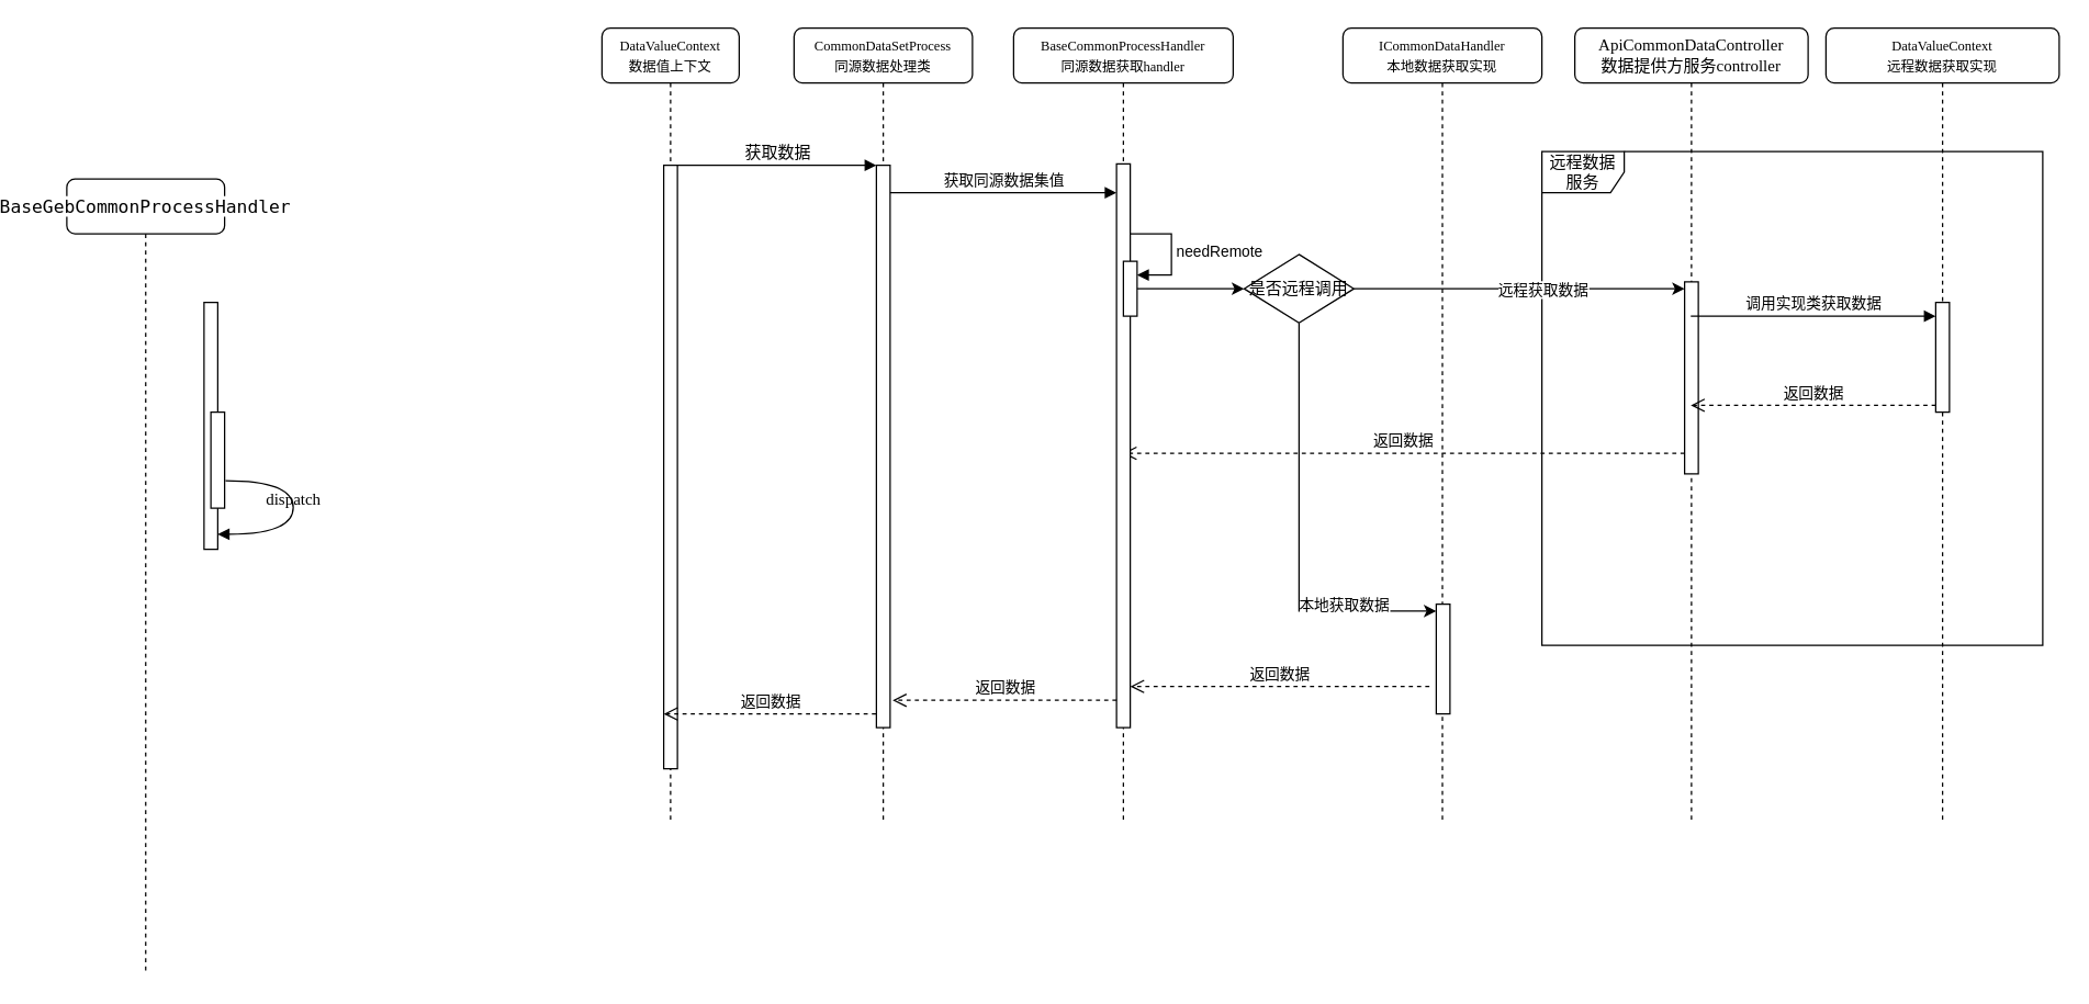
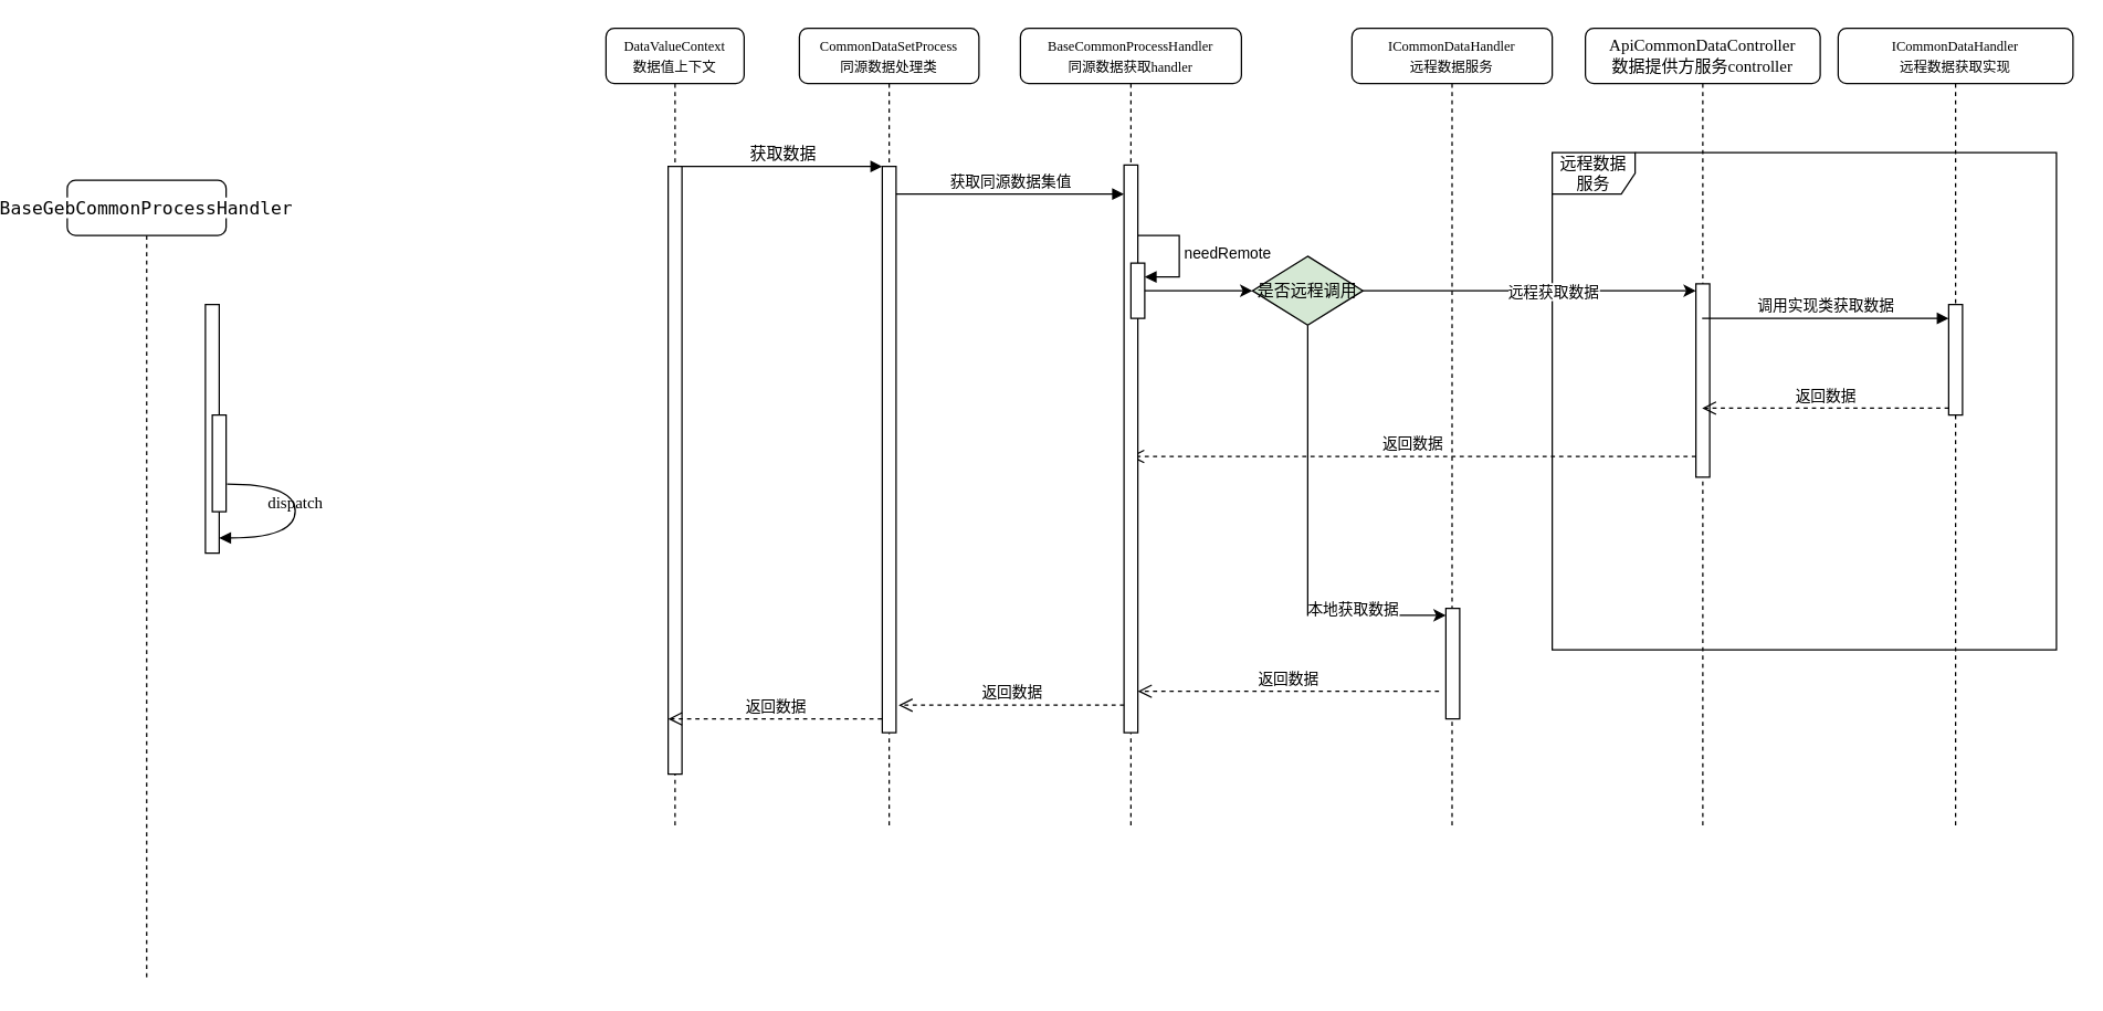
  <mxCell id="0" />
  <mxCell id="1" parent="0" />
  <mxCell id="2" value="&lt;font style=&quot;font-size: 10px;&quot;&gt;CommonDataSetProcess&lt;/font&gt;&lt;div&gt;&lt;font style=&quot;font-size: 10px;&quot;&gt;同源数据处理类&lt;/font&gt;&lt;/div&gt;" style="shape=umlLifeline;perimeter=lifelinePerimeter;whiteSpace=wrap;html=1;container=1;collapsible=0;recursiveResize=0;outlineConnect=0;rounded=1;shadow=0;comic=0;labelBackgroundColor=none;strokeWidth=1;fontFamily=Verdana;fontSize=12;align=center;" parent="1" vertex="1"><mxGeometry x="550" y="20" width="130" height="580" as="geometry" /></mxCell>
  <mxCell id="3" value="" style="html=1;points=[];perimeter=orthogonalPerimeter;rounded=0;shadow=0;comic=0;labelBackgroundColor=none;strokeWidth=1;fontFamily=Verdana;fontSize=12;align=center;" parent="2" vertex="1"><mxGeometry x="60" y="100" width="10" height="410" as="geometry" /></mxCell>
  <mxCell id="4" value="获取同源数据集值" style="html=1;verticalAlign=bottom;endArrow=block;curved=0;rounded=0;entryX=0;entryY=0;entryDx=0;entryDy=5;" edge="1" parent="2"><mxGeometry relative="1" as="geometry"><mxPoint x="70" y="120" as="sourcePoint" /><mxPoint x="235" y="120" as="targetPoint" /></mxGeometry></mxCell>
  <mxCell id="5" value="&lt;pre style=&quot;&quot;&gt;&lt;font style=&quot;&quot; face=&quot;JetBrains Mono, monospace&quot;&gt;&lt;span style=&quot;font-size: 13.067px; background-color: rgb(255, 255, 255);&quot;&gt;BaseGebCommonProcessHandler&lt;/span&gt;&lt;span style=&quot;color: rgb(169, 183, 198); background-color: rgb(43, 43, 43); font-size: 9.8pt;&quot;&gt;&lt;br&gt;&lt;/span&gt;&lt;/font&gt;&lt;/pre&gt;" style="shape=umlLifeline;perimeter=lifelinePerimeter;whiteSpace=wrap;html=1;container=1;collapsible=0;recursiveResize=0;outlineConnect=0;rounded=1;shadow=0;comic=0;labelBackgroundColor=none;strokeWidth=1;fontFamily=Verdana;fontSize=12;align=center;" parent="1" vertex="1"><mxGeometry x="20" y="130" width="115" height="580" as="geometry" /></mxCell>
  <mxCell id="6" value="" style="html=1;points=[];perimeter=orthogonalPerimeter;rounded=0;shadow=0;comic=0;labelBackgroundColor=none;strokeWidth=1;fontFamily=Verdana;fontSize=12;align=center;" parent="5" vertex="1"><mxGeometry x="100" y="90" width="10" height="180" as="geometry" /></mxCell>
  <mxCell id="7" value="" style="html=1;points=[];perimeter=orthogonalPerimeter;rounded=0;shadow=0;comic=0;labelBackgroundColor=none;strokeWidth=1;fontFamily=Verdana;fontSize=12;align=center;" parent="5" vertex="1"><mxGeometry x="105" y="170" width="10" height="70" as="geometry" /></mxCell>
  <mxCell id="8" value="dispatch" style="html=1;verticalAlign=bottom;endArrow=block;labelBackgroundColor=none;fontFamily=Verdana;fontSize=12;elbow=vertical;edgeStyle=orthogonalEdgeStyle;curved=1;exitX=1.066;exitY=0.713;exitPerimeter=0;" parent="5" source="7" edge="1"><mxGeometry relative="1" as="geometry"><mxPoint x="125.333" y="220" as="sourcePoint" /><mxPoint x="110" y="259" as="targetPoint" /><Array as="points"><mxPoint x="165" y="220" /><mxPoint x="165" y="259" /></Array></mxGeometry></mxCell>
- <mxCell id="9" value="&lt;span style=&quot;font-size: 10px;&quot;&gt;ICommonDataHandler&lt;/span&gt;&lt;div&gt;&lt;span style=&quot;font-size: 10px;&quot;&gt;本地数据获取实现&lt;/span&gt;&lt;/div&gt;" style="shape=umlLifeline;perimeter=lifelinePerimeter;whiteSpace=wrap;html=1;container=1;collapsible=0;recursiveResize=0;outlineConnect=0;rounded=1;shadow=0;comic=0;labelBackgroundColor=none;strokeWidth=1;fontFamily=Verdana;fontSize=12;align=center;" parent="1" vertex="1"><mxGeometry x="950" y="20" width="145" height="580" as="geometry" /></mxCell>
- <mxCell id="10" value="是否远程调用" style="rhombus;whiteSpace=wrap;html=1;" vertex="1" parent="9"><mxGeometry x="-72" y="165" width="80" height="50" as="geometry" /></mxCell>
+ <mxCell id="9" value="&lt;span style=&quot;font-size: 10px;&quot;&gt;ICommonDataHandler&lt;/span&gt;&lt;div&gt;&lt;span style=&quot;font-size: 10px;&quot;&gt;远程数据服务&lt;/span&gt;&lt;/div&gt;" style="shape=umlLifeline;perimeter=lifelinePerimeter;whiteSpace=wrap;html=1;container=1;collapsible=0;recursiveResize=0;outlineConnect=0;rounded=1;shadow=0;comic=0;labelBackgroundColor=none;strokeWidth=1;fontFamily=Verdana;fontSize=12;align=center;" parent="1" vertex="1"><mxGeometry x="950" y="20" width="145" height="580" as="geometry" /></mxCell>
+ <mxCell id="10" value="是否远程调用" style="rhombus;whiteSpace=wrap;html=1;fillColor=#d5e8d4;" vertex="1" parent="9"><mxGeometry x="-72" y="165" width="80" height="50" as="geometry" /></mxCell>
  <mxCell id="11" value="返回数据" style="html=1;verticalAlign=bottom;endArrow=open;dashed=1;endSize=8;curved=0;rounded=0;exitX=0;exitY=1;exitDx=0;exitDy=-5;" edge="1" parent="9" target="22"><mxGeometry relative="1" as="geometry"><mxPoint x="71" y="310" as="targetPoint" /><mxPoint x="249" y="310" as="sourcePoint" /></mxGeometry></mxCell>
  <mxCell id="12" value="" style="html=1;points=[[0,0,0,0,5],[0,1,0,0,-5],[1,0,0,0,5],[1,1,0,0,-5]];perimeter=orthogonalPerimeter;outlineConnect=0;targetShapes=umlLifeline;portConstraint=eastwest;newEdgeStyle={&quot;curved&quot;:0,&quot;rounded&quot;:0};" vertex="1" parent="9"><mxGeometry x="68" y="420" width="10" height="80" as="geometry" /></mxCell>
  <mxCell id="13" style="edgeStyle=orthogonalEdgeStyle;rounded=0;orthogonalLoop=1;jettySize=auto;html=1;exitX=0.5;exitY=1;exitDx=0;exitDy=0;entryX=0;entryY=0;entryDx=0;entryDy=5;entryPerimeter=0;" edge="1" parent="9" source="10" target="12"><mxGeometry relative="1" as="geometry" /></mxCell>
  <mxCell id="14" value="本地获取数据" style="edgeLabel;html=1;align=center;verticalAlign=middle;resizable=0;points=[];" vertex="1" connectable="0" parent="13"><mxGeometry x="0.749" y="3" relative="1" as="geometry"><mxPoint x="-29" y="-2" as="offset" /></mxGeometry></mxCell>
  <mxCell id="15" value="ApiCommonDataController&lt;div&gt;数据提供方服务controller&lt;/div&gt;" style="shape=umlLifeline;perimeter=lifelinePerimeter;whiteSpace=wrap;html=1;container=1;collapsible=0;recursiveResize=0;outlineConnect=0;rounded=1;shadow=0;comic=0;labelBackgroundColor=none;strokeWidth=1;fontFamily=Verdana;fontSize=12;align=center;" parent="1" vertex="1"><mxGeometry x="1119" y="20" width="170" height="580" as="geometry" /></mxCell>
  <mxCell id="16" value="" style="html=1;points=[[0,0,0,0,5],[0,1,0,0,-5],[1,0,0,0,5],[1,1,0,0,-5]];perimeter=orthogonalPerimeter;outlineConnect=0;targetShapes=umlLifeline;portConstraint=eastwest;newEdgeStyle={&quot;curved&quot;:0,&quot;rounded&quot;:0};" vertex="1" parent="15"><mxGeometry x="80" y="185" width="10" height="140" as="geometry" /></mxCell>
  <mxCell id="17" value="&lt;span style=&quot;font-size: 10px;&quot;&gt;DataValueContext&lt;/span&gt;&lt;div&gt;&lt;span style=&quot;font-size: 10px;&quot;&gt;数据值上下文&lt;/span&gt;&lt;/div&gt;" style="shape=umlLifeline;perimeter=lifelinePerimeter;whiteSpace=wrap;html=1;container=1;collapsible=0;recursiveResize=0;outlineConnect=0;rounded=1;shadow=0;comic=0;labelBackgroundColor=none;strokeWidth=1;fontFamily=Verdana;fontSize=12;align=center;" parent="1" vertex="1"><mxGeometry x="410" y="20" width="100" height="580" as="geometry" /></mxCell>
  <mxCell id="18" value="" style="html=1;points=[];perimeter=orthogonalPerimeter;rounded=0;shadow=0;comic=0;labelBackgroundColor=none;strokeWidth=1;fontFamily=Verdana;fontSize=12;align=center;" parent="17" vertex="1"><mxGeometry x="45" y="100" width="10" height="440" as="geometry" /></mxCell>
  <mxCell id="19" value="返回数据" style="html=1;verticalAlign=bottom;endArrow=open;dashed=1;endSize=8;curved=0;rounded=0;" edge="1" parent="17"><mxGeometry x="-0.003" relative="1" as="geometry"><mxPoint x="45.0" y="500" as="targetPoint" /><mxPoint x="199.69" y="500" as="sourcePoint" /><mxPoint as="offset" /></mxGeometry></mxCell>
  <mxCell id="20" value="获取数据" style="html=1;verticalAlign=bottom;endArrow=block;entryX=0;entryY=0;labelBackgroundColor=none;fontFamily=Verdana;fontSize=12;edgeStyle=elbowEdgeStyle;elbow=vertical;" parent="1" source="18" target="3" edge="1"><mxGeometry x="0.002" relative="1" as="geometry"><mxPoint x="530" y="130" as="sourcePoint" /><mxPoint as="offset" /></mxGeometry></mxCell>
  <mxCell id="21" value="远程数据服务" style="shape=umlFrame;whiteSpace=wrap;html=1;pointerEvents=0;" vertex="1" parent="1"><mxGeometry x="1095" y="110" width="365" height="360" as="geometry" /></mxCell>
  <mxCell id="22" value="&lt;font style=&quot;font-size: 10px;&quot;&gt;BaseCommonProcessHandler&lt;/font&gt;&lt;div&gt;&lt;span style=&quot;font-size: 10px;&quot;&gt;同源数据获取handler&lt;/span&gt;&lt;/div&gt;" style="shape=umlLifeline;perimeter=lifelinePerimeter;whiteSpace=wrap;html=1;container=1;collapsible=0;recursiveResize=0;outlineConnect=0;rounded=1;shadow=0;comic=0;labelBackgroundColor=none;strokeWidth=1;fontFamily=Verdana;fontSize=12;align=center;" vertex="1" parent="1"><mxGeometry x="710" y="20" width="160" height="580" as="geometry" /></mxCell>
  <mxCell id="23" value="" style="html=1;points=[];perimeter=orthogonalPerimeter;rounded=0;shadow=0;comic=0;labelBackgroundColor=none;strokeWidth=1;fontFamily=Verdana;fontSize=12;align=center;" vertex="1" parent="22"><mxGeometry x="75" y="99" width="10" height="411" as="geometry" /></mxCell>
  <mxCell id="24" value="" style="html=1;points=[[0,0,0,0,5],[0,1,0,0,-5],[1,0,0,0,5],[1,1,0,0,-5]];perimeter=orthogonalPerimeter;outlineConnect=0;targetShapes=umlLifeline;portConstraint=eastwest;newEdgeStyle={&quot;curved&quot;:0,&quot;rounded&quot;:0};" vertex="1" parent="22"><mxGeometry x="80" y="170" width="10" height="40" as="geometry" /></mxCell>
  <mxCell id="25" value="needRemote" style="html=1;align=left;spacingLeft=2;endArrow=block;rounded=0;edgeStyle=orthogonalEdgeStyle;curved=0;rounded=0;" edge="1" target="24" parent="22"><mxGeometry relative="1" as="geometry"><mxPoint x="85" y="150" as="sourcePoint" /><Array as="points"><mxPoint x="115" y="180" /></Array></mxGeometry></mxCell>
  <mxCell id="26" value="返回数据" style="html=1;verticalAlign=bottom;endArrow=open;dashed=1;endSize=8;curved=0;rounded=0;exitX=0;exitY=1;exitDx=0;exitDy=-5;entryX=1.483;entryY=0.988;entryDx=0;entryDy=0;entryPerimeter=0;" edge="1" parent="22"><mxGeometry x="-0.003" relative="1" as="geometry"><mxPoint x="-88.17" y="490.08" as="targetPoint" /><mxPoint x="75" y="490" as="sourcePoint" /><mxPoint as="offset" /></mxGeometry></mxCell>
  <mxCell id="27" value="返回数据" style="html=1;verticalAlign=bottom;endArrow=open;dashed=1;endSize=8;curved=0;rounded=0;exitX=0;exitY=1;exitDx=0;exitDy=-5;" edge="1" parent="22"><mxGeometry x="-0.003" relative="1" as="geometry"><mxPoint x="85" y="480" as="targetPoint" /><mxPoint x="303.0" y="480" as="sourcePoint" /><mxPoint as="offset" /></mxGeometry></mxCell>
  <mxCell id="28" style="edgeStyle=orthogonalEdgeStyle;rounded=0;orthogonalLoop=1;jettySize=auto;html=1;exitX=1;exitY=0.5;exitDx=0;exitDy=0;entryX=0;entryY=0;entryDx=0;entryDy=5;entryPerimeter=0;" edge="1" parent="1" source="10" target="16"><mxGeometry relative="1" as="geometry" /></mxCell>
  <mxCell id="29" value="远程获取数据" style="edgeLabel;html=1;align=center;verticalAlign=middle;resizable=0;points=[];" vertex="1" connectable="0" parent="28"><mxGeometry x="-0.813" y="2" relative="1" as="geometry"><mxPoint x="114" y="2" as="offset" /></mxGeometry></mxCell>
  <mxCell id="30" value="" style="edgeStyle=orthogonalEdgeStyle;rounded=0;orthogonalLoop=1;jettySize=auto;html=1;curved=0;" edge="1" parent="1" source="24" target="10"><mxGeometry relative="1" as="geometry" /></mxCell>
- <mxCell id="31" value="&lt;span style=&quot;font-size: 10px;&quot;&gt;DataValueContext&lt;/span&gt;&lt;div&gt;&lt;span style=&quot;font-size: 10px;&quot;&gt;远程数据获取实现&lt;/span&gt;&lt;/div&gt;" style="shape=umlLifeline;perimeter=lifelinePerimeter;whiteSpace=wrap;html=1;container=1;collapsible=0;recursiveResize=0;outlineConnect=0;rounded=1;shadow=0;comic=0;labelBackgroundColor=none;strokeWidth=1;fontFamily=Verdana;fontSize=12;align=center;" vertex="1" parent="1"><mxGeometry x="1302" y="20" width="170" height="580" as="geometry" /></mxCell>
+ <mxCell id="31" value="&lt;span style=&quot;font-size: 10px;&quot;&gt;ICommonDataHandler&lt;/span&gt;&lt;div&gt;&lt;span style=&quot;font-size: 10px;&quot;&gt;远程数据获取实现&lt;/span&gt;&lt;/div&gt;" style="shape=umlLifeline;perimeter=lifelinePerimeter;whiteSpace=wrap;html=1;container=1;collapsible=0;recursiveResize=0;outlineConnect=0;rounded=1;shadow=0;comic=0;labelBackgroundColor=none;strokeWidth=1;fontFamily=Verdana;fontSize=12;align=center;" vertex="1" parent="1"><mxGeometry x="1302" y="20" width="170" height="580" as="geometry" /></mxCell>
  <mxCell id="32" value="" style="html=1;points=[[0,0,0,0,5],[0,1,0,0,-5],[1,0,0,0,5],[1,1,0,0,-5]];perimeter=orthogonalPerimeter;outlineConnect=0;targetShapes=umlLifeline;portConstraint=eastwest;newEdgeStyle={&quot;curved&quot;:0,&quot;rounded&quot;:0};" vertex="1" parent="31"><mxGeometry x="80" y="200" width="10" height="80" as="geometry" /></mxCell>
  <mxCell id="33" value="调用实现类获取数据" style="html=1;verticalAlign=bottom;endArrow=block;curved=0;rounded=0;entryX=0;entryY=0;entryDx=0;entryDy=5;" edge="1" parent="31" source="15"><mxGeometry relative="1" as="geometry"><mxPoint x="-72" y="210" as="sourcePoint" /><mxPoint x="80" y="210" as="targetPoint" /></mxGeometry></mxCell>
  <mxCell id="34" value="返回数据" style="html=1;verticalAlign=bottom;endArrow=open;dashed=1;endSize=8;curved=0;rounded=0;exitX=0;exitY=1;exitDx=0;exitDy=-5;" edge="1" source="32" parent="1" target="15"><mxGeometry relative="1" as="geometry"><mxPoint x="1312" y="295" as="targetPoint" /></mxGeometry></mxCell>
